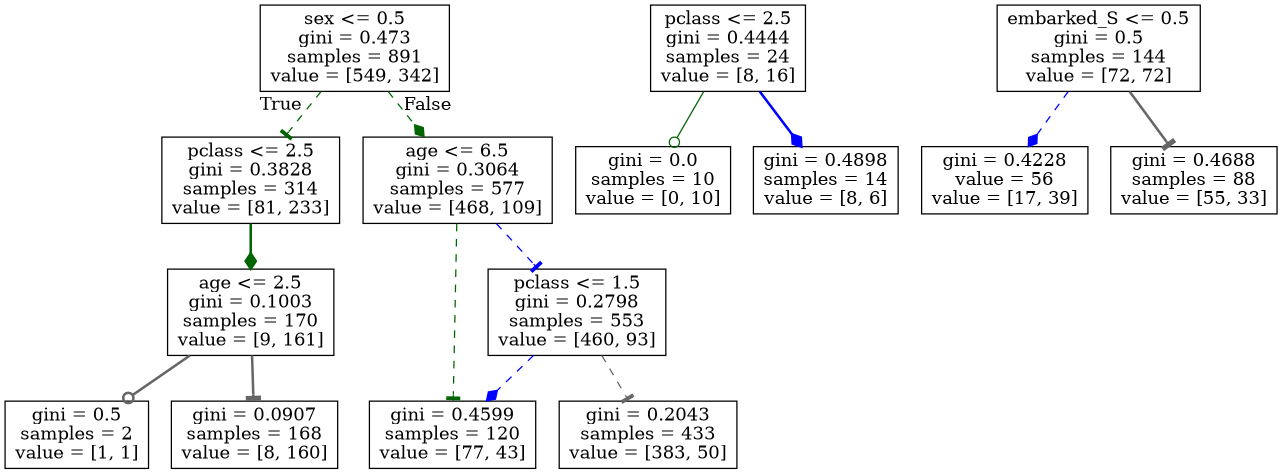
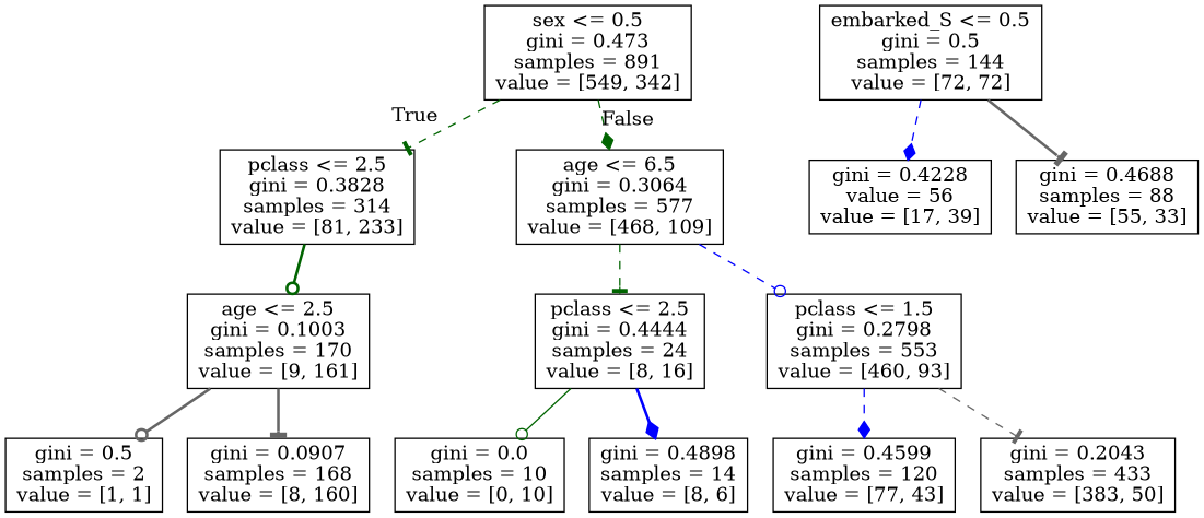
  digraph {
    node [shape=box]
    edge [arrowhead=tee color=darkgreen style=dashed]
    n1 [label="sex <= 0.5\ngini = 0.473\nsamples = 891\nvalue = [549, 342]"]
    n2 [label="pclass <= 2.5\ngini = 0.3828\nsamples = 314\nvalue = [81, 233]"]
    n3 [label="age <= 6.5\ngini = 0.3064\nsamples = 577\nvalue = [468, 109]"]
    n4 [label="age <= 2.5\ngini = 0.1003\nsamples = 170\nvalue = [9, 161]"]
    n5 [label="pclass <= 2.5\ngini = 0.4444\nsamples = 24\nvalue = [8, 16]"]
    n6 [label="pclass <= 1.5\ngini = 0.2798\nsamples = 553\nvalue = [460, 93]"]
    n7 [label="gini = 0.5\nsamples = 2\nvalue = [1, 1]"]
    n8 [label="gini = 0.0907\nsamples = 168\nvalue = [8, 160]"]
    n9 [label="embarked_S <= 0.5\ngini = 0.5\nsamples = 144\nvalue = [72, 72]"]
    n10 [label="gini = 0.4228\nvalue = 56\nvalue = [17, 39]"]
    n11 [label="gini = 0.4688\nsamples = 88\nvalue = [55, 33]"]
    n12 [label="gini = 0.0\nsamples = 10\nvalue = [0, 10]"]
    n13 [label="gini = 0.4898\nsamples = 14\nvalue = [8, 6]"]
    n14 [label="gini = 0.4599\nsamples = 120\nvalue = [77, 43]"]
    n15 [label="gini = 0.2043\nsamples = 433\nvalue = [383, 50]"]
    n1 -> n2 [headlabel=True labelangle=45 labeldistance=2.5]
    n1 -> n3 [arrowhead=diamond headlabel=False labelangle=-45 labeldistance=2.5]
-   n2 -> n4 [arrowhead=diamond style=bold]
-   n3 -> n14
-   n3 -> n6 [color=blue]
+   n2 -> n4 [arrowhead=odot style=bold]
+   n3 -> n5
+   n3 -> n6 [arrowhead=odot color=blue]
    n4 -> n7 [arrowhead=odot color=gray40 style=bold]
    n4 -> n8 [color=gray40 style=bold]
    n5 -> n12 [arrowhead=odot style=solid]
    n5 -> n13 [arrowhead=diamond color=blue style=bold]
    n6 -> n14 [arrowhead=diamond color=blue]
    n6 -> n15 [color=gray40]
    n9 -> n10 [arrowhead=diamond color=blue]
    n9 -> n11 [color=gray40 style=bold]
  }
